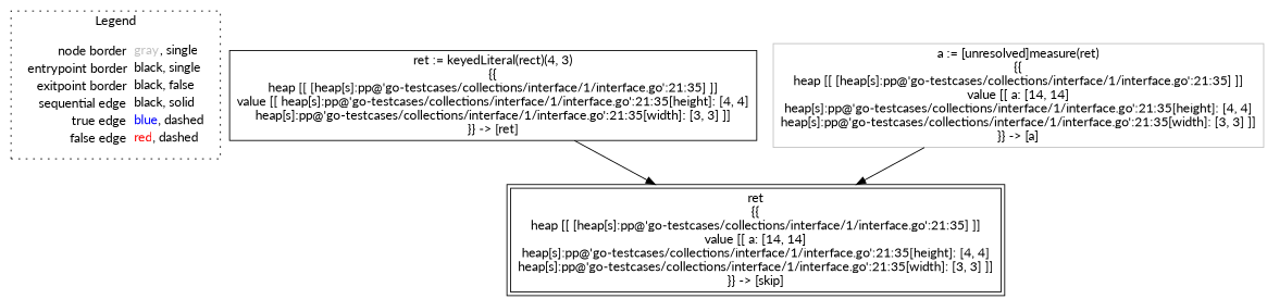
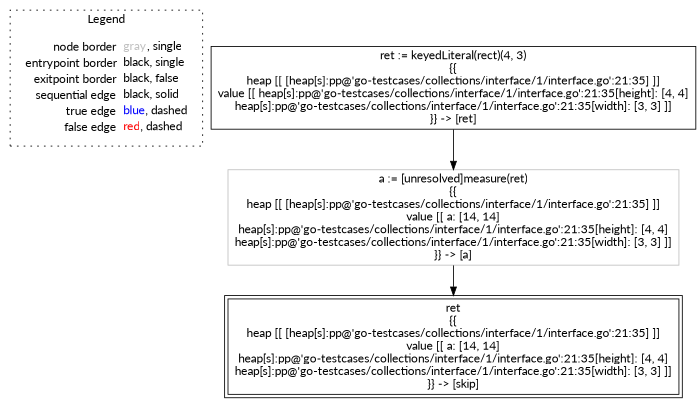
  digraph {
    fontname=Lato
    node [fontname=Lato shape=rect color=black]
    edge [color=black fontname=Lato]
    n1 [label=<<table border="0" cellpadding="2" cellspacing="0" cellborder="0"><tr><td align="right">node border&nbsp;</td><td align="left"><font color="gray">gray</font>, single</td></tr><tr><td align="right">entrypoint border&nbsp;</td><td align="left"><font color="black">black</font>, single</td></tr><tr><td align="right">exitpoint border&nbsp;</td><td align="left"><font color="black">black</font>, false</td></tr><tr><td align="right">sequential edge&nbsp;</td><td align="left"><font color="black">black</font>, solid</td></tr><tr><td align="right">true edge&nbsp;</td><td align="left"><font color="blue">blue</font>, dashed</td></tr><tr><td align="right">false edge&nbsp;</td><td align="left"><font color="red">red</font>, dashed</td></tr></table>> shape=plaintext color=""]
    n2 [label=<ret := keyedLiteral(rect)(4, 3)<BR/>{{<BR/>heap [[ [heap[s]:pp@'go-testcases/collections/interface/1/interface.go':21:35] ]]<BR/>value [[ heap[s]:pp@'go-testcases/collections/interface/1/interface.go':21:35[height]: [4, 4]<BR/>heap[s]:pp@'go-testcases/collections/interface/1/interface.go':21:35[width]: [3, 3] ]]<BR/>}} -&gt; [ret]>]
    n3 [color=gray label=<a := [unresolved]measure(ret)<BR/>{{<BR/>heap [[ [heap[s]:pp@'go-testcases/collections/interface/1/interface.go':21:35] ]]<BR/>value [[ a: [14, 14]<BR/>heap[s]:pp@'go-testcases/collections/interface/1/interface.go':21:35[height]: [4, 4]<BR/>heap[s]:pp@'go-testcases/collections/interface/1/interface.go':21:35[width]: [3, 3] ]]<BR/>}} -&gt; [a]>]
    n4 [label=<ret<BR/>{{<BR/>heap [[ [heap[s]:pp@'go-testcases/collections/interface/1/interface.go':21:35] ]]<BR/>value [[ a: [14, 14]<BR/>heap[s]:pp@'go-testcases/collections/interface/1/interface.go':21:35[height]: [4, 4]<BR/>heap[s]:pp@'go-testcases/collections/interface/1/interface.go':21:35[width]: [3, 3] ]]<BR/>}} -&gt; [skip]> peripheries=2]
    subgraph cluster_1 {
      label=Legend
      style=dotted
      n1
    }
-   n2 -> n4
+   n2 -> n3
    n3 -> n4
  }
